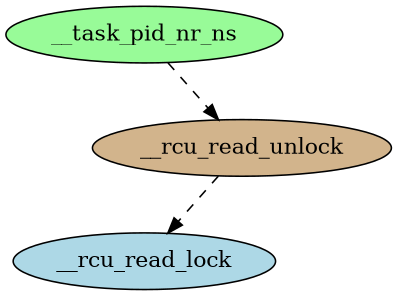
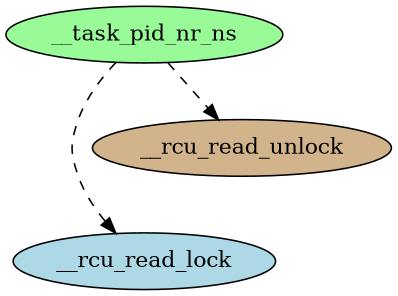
  digraph {
    rankdir=TB
    node [style=filled]
    edge [style=dashed]
    __task_pid_nr_ns [fillcolor=palegreen]
    __rcu_read_lock [fillcolor=lightblue]
    __rcu_read_unlock [fillcolor=tan]
-   __rcu_read_unlock -> __rcu_read_lock
+   __task_pid_nr_ns -> __rcu_read_lock
    __task_pid_nr_ns -> __rcu_read_unlock
  }
